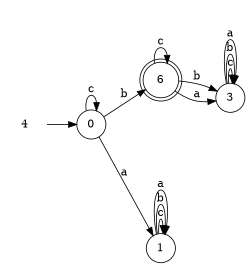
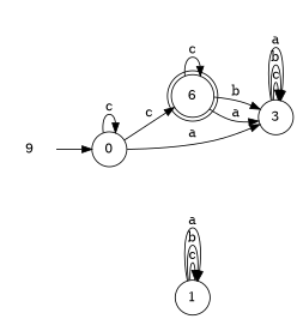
  digraph {
    rankdir=LR
    node [shape=circle]
    n1 [label=0]
    n2 [label=6 shape=doublecircle]
    n3 [label=3]
    n4 [label=1]
-   4 [shape=plaintext]
+   4 [shape=plaintext label=9]
    n1 -> n1 [label=c]
-   n1 -> n2 [label=b]
-   n1 -> n4 [label=a]
+   n1 -> n2 [label=c]
+   n1 -> n3 [label=a]
    n2 -> n2 [label=c]
    n2 -> n3 [label=b]
    n2 -> n3 [label=a]
    n3 -> n3 [label=c]
    n3 -> n3 [label=b]
    n3 -> n3 [label=a]
    n4 -> n4 [label=c]
    n4 -> n4 [label=b]
    n4 -> n4 [label=a]
    4 -> n1
  }
